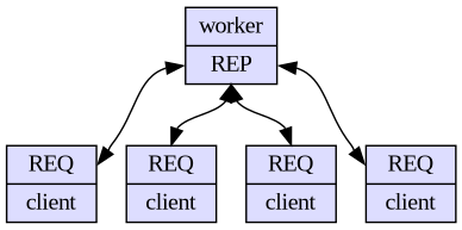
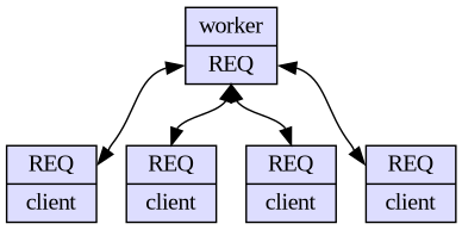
  digraph {
    fontname="Liberation Serif"
    node [fillcolor="#ddddff" fontname="Liberation Serif" fontsize=14 shape=record style=filled]
    edge [dir=both headport=q tailport=q fontname="Liberation Serif"]
-   n1 [label="{<t>worker|<q>REP}"]
+   n1 [label="{<t>worker|<q>REQ}"]
    n2 [label="{<q>REQ|<t>client}"]
    n3 [label="{<q>REQ|<t>client}"]
    n4 [label="{<q>REQ|<t>client}"]
    n5 [label="{<q>REQ|<t>client}"]
    n1 -> n2
    n1 -> n3
    n1 -> n4
    n1 -> n5
  }
